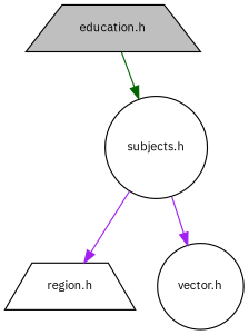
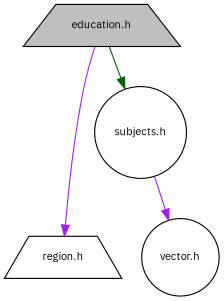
  digraph {
    fontname="IBM Plex Sans"
    node [color=black fillcolor=white fontname="IBM Plex Sans" fontsize=10 shape=trapezium style=filled]
    edge [color=purple fontname="IBM Plex Sans" fontsize=10 labelfontname=Helvetica labelfontsize=10 style=solid]
    n1 [fillcolor=grey75 fontcolor=black height=0.2 label="education.h" width=0.4]
    n2 [height=0.2 label="region.h" width=0.4]
    n3 [height=0.2 label="subjects.h" shape=circle width=0.4]
    n4 [height=0.2 label="vector.h" shape=circle width=0.4]
-   n3 -> n2
+   n1 -> n2
    n1 -> n3 [color=darkgreen]
    n3 -> n4
  }
